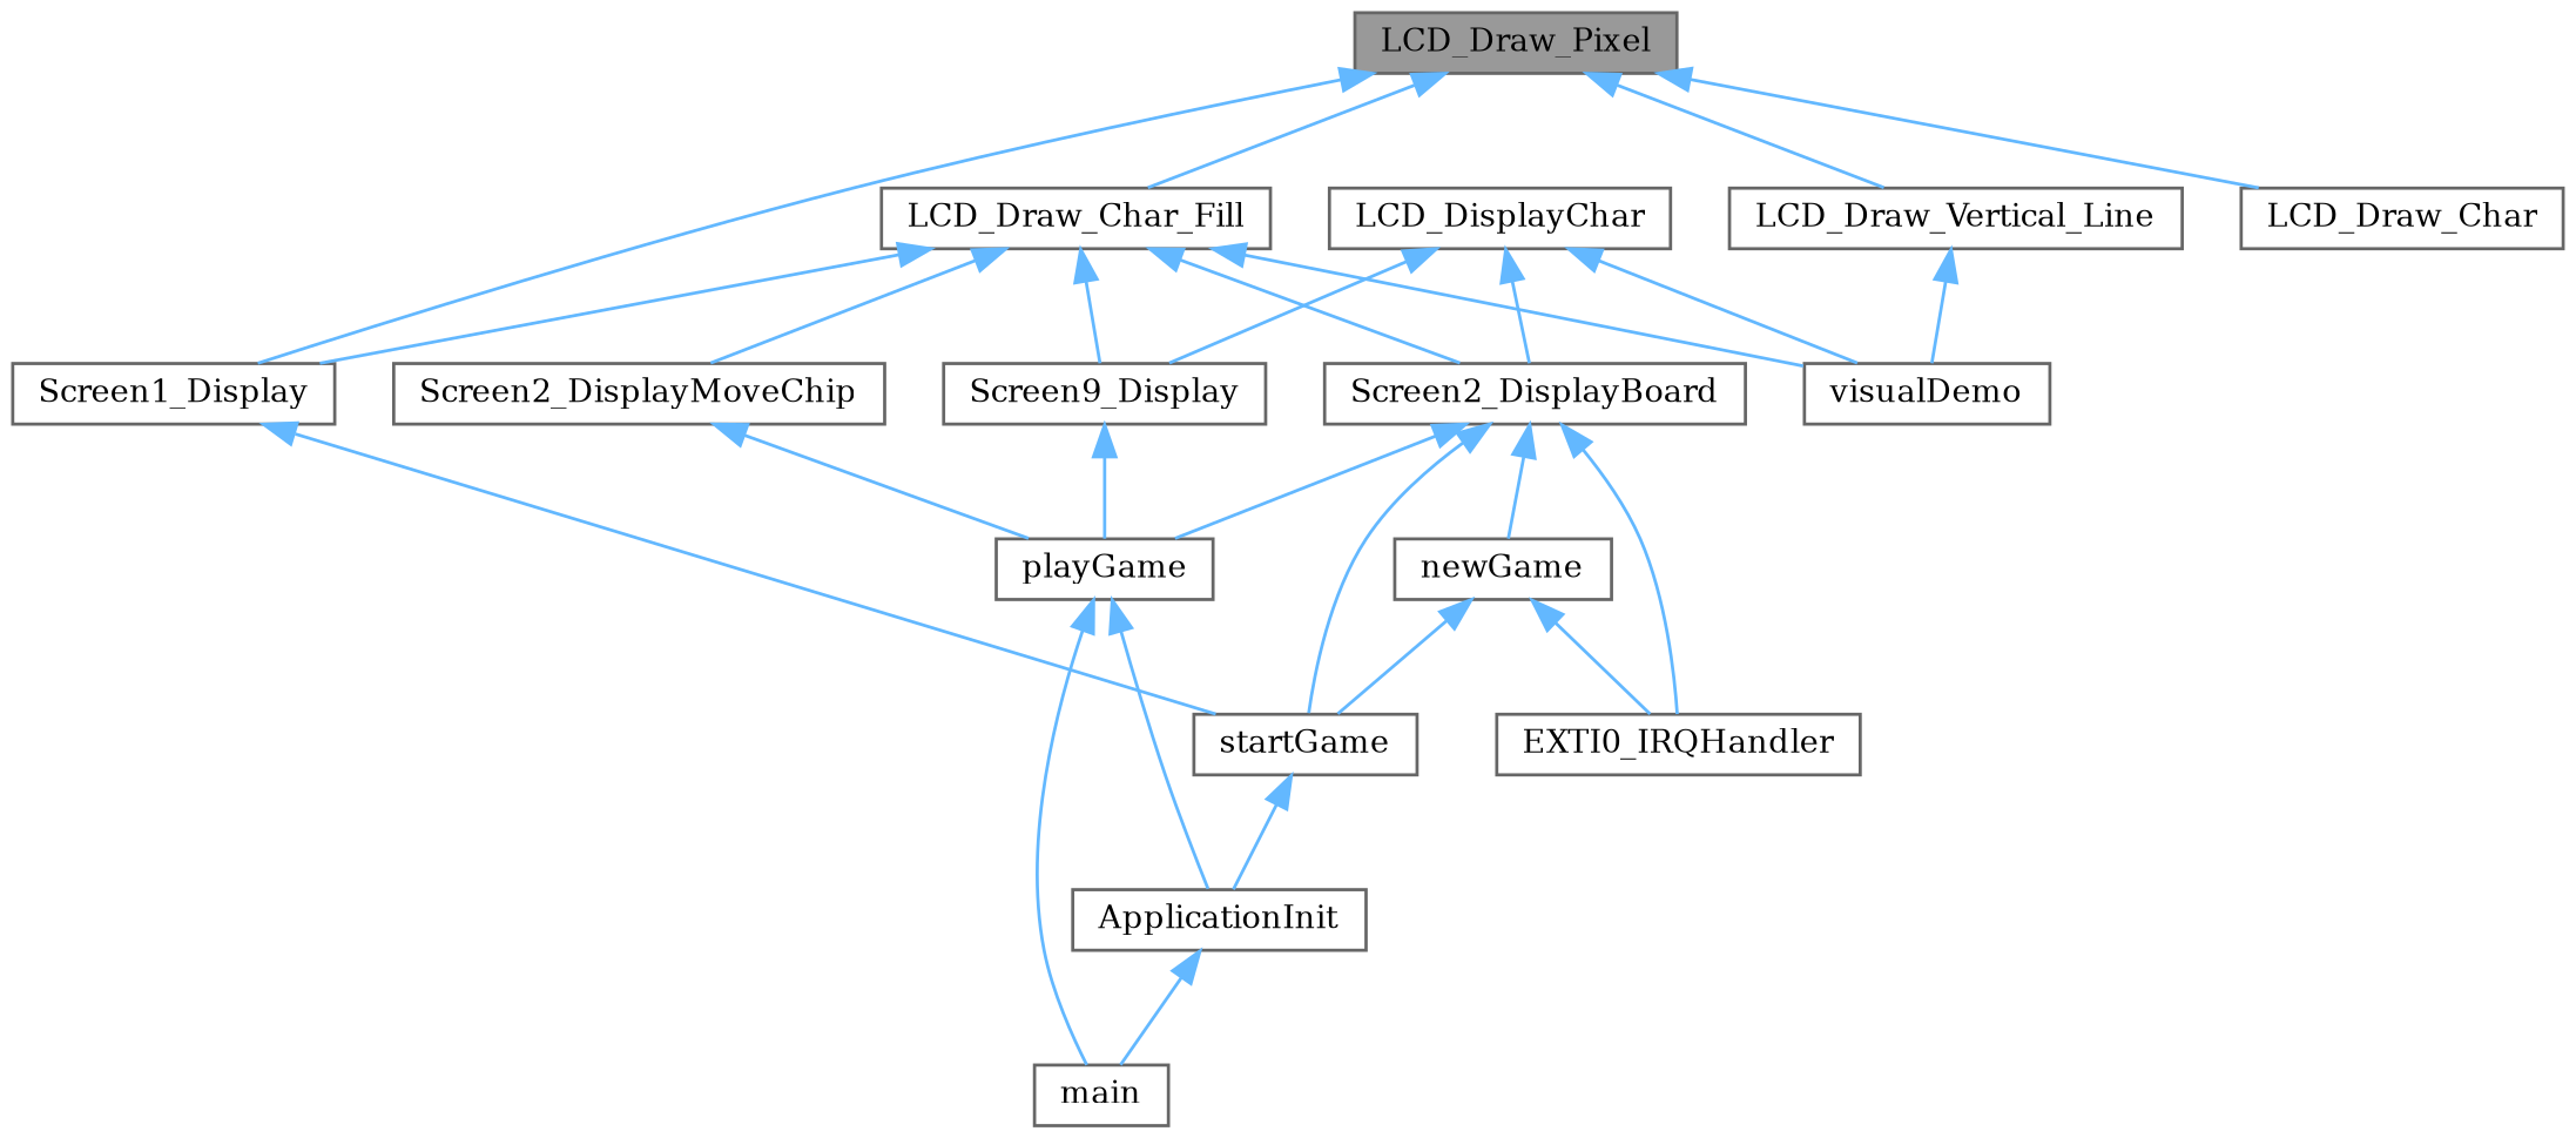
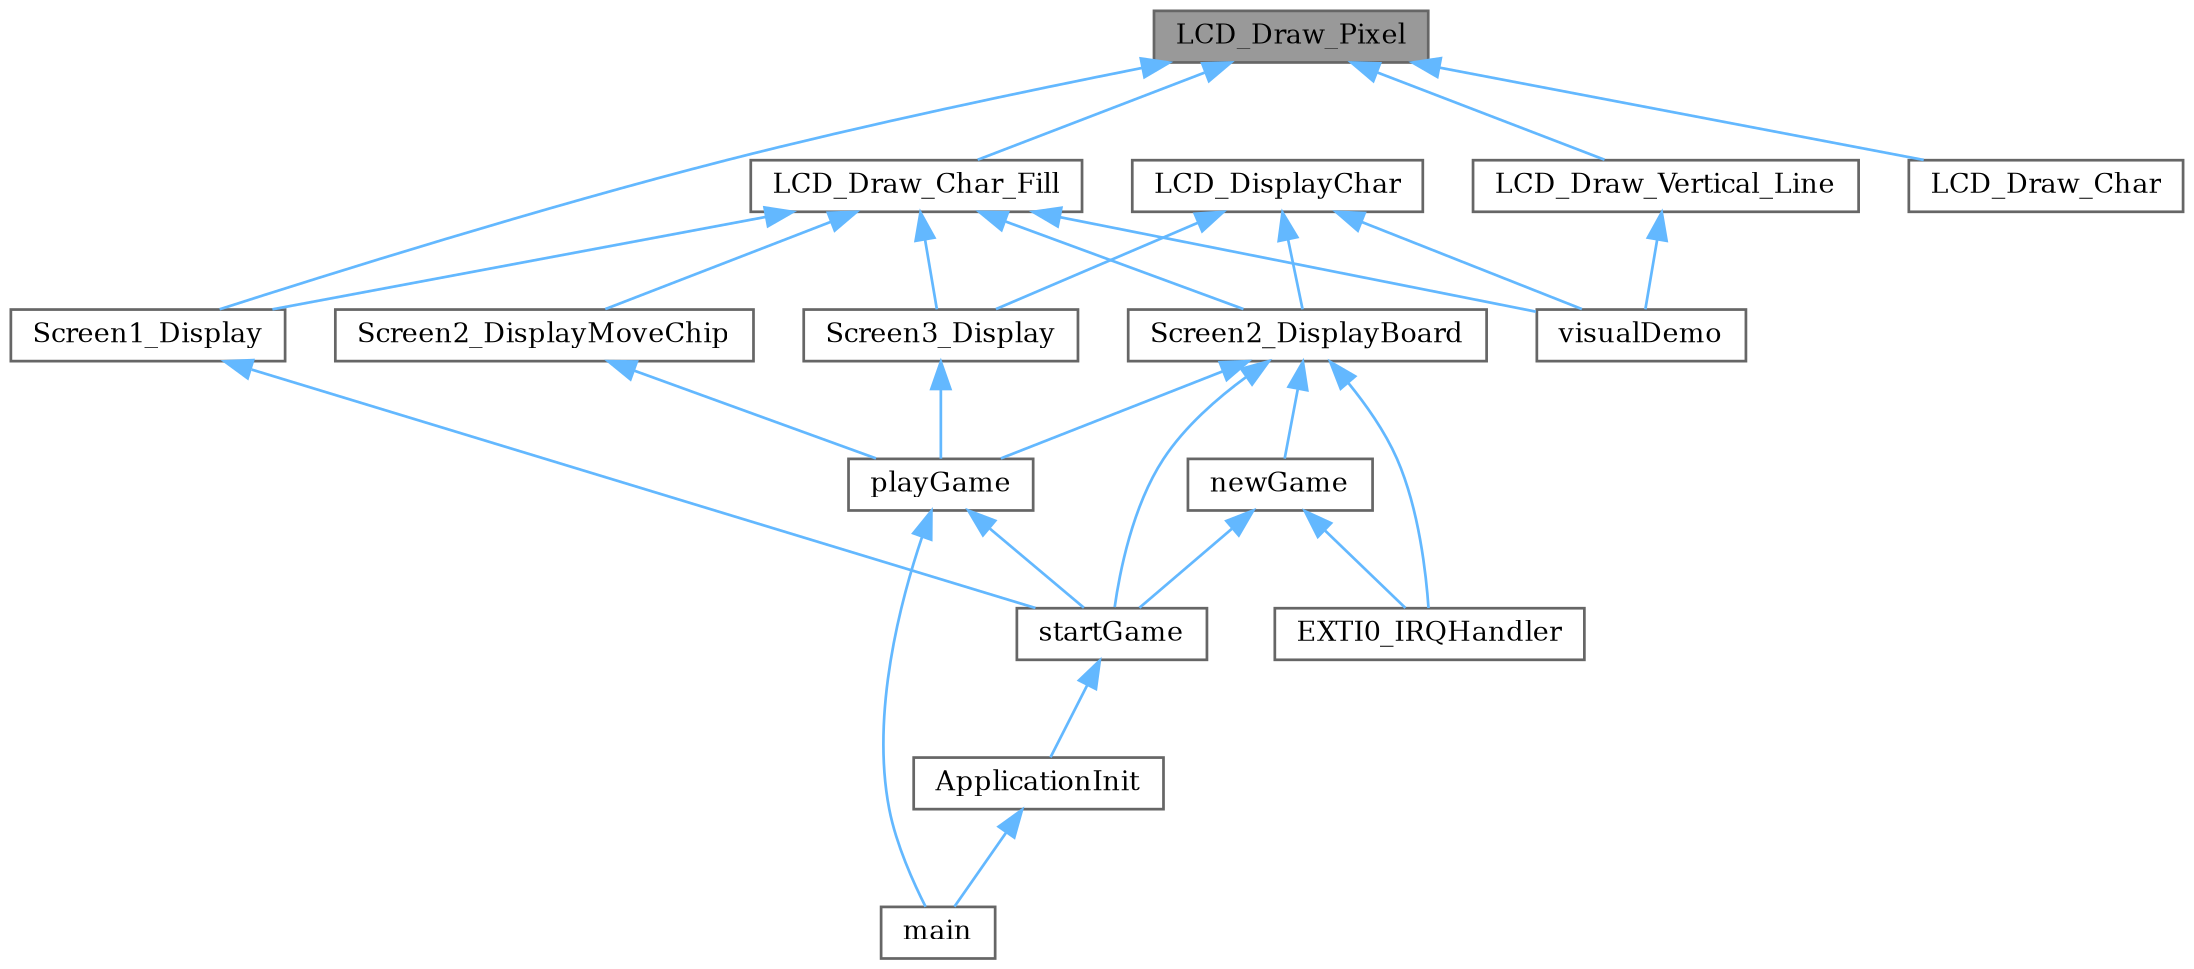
  digraph {
    fontname="DejaVu Serif"
    rankdir=TB
    node [color=grey40 fillcolor=white fontname="DejaVu Serif" fontsize=10 shape=box style=filled]
    edge [color=steelblue1 dir=back fontname="DejaVu Serif" fontsize=10 labelfontname=Helvetica labelfontsize=10 style=solid]
    n1 [color=gray40 fillcolor=grey60 fontcolor=black height=0.2 label=LCD_Draw_Pixel width=0.4]
    n2 [height=0.2 label=LCD_Draw_Char width=0.4]
    n3 [height=0.2 label=LCD_Draw_Char_Fill width=0.4]
    n4 [height=0.2 label=LCD_Draw_Vertical_Line width=0.4]
    n5 [height=0.2 label=Screen1_Display width=0.4]
    n6 [height=0.2 label=Screen2_DisplayBoard width=0.4]
-   n7 [height=0.2 label=Screen9_Display width=0.4]
+   n7 [height=0.2 label=Screen3_Display width=0.4]
    n8 [height=0.2 label=visualDemo width=0.4]
    n9 [height=0.2 label=Screen2_DisplayMoveChip width=0.4]
    n10 [height=0.2 label=LCD_DisplayChar width=0.4]
    n11 [height=0.2 label=startGame width=0.4]
    n12 [height=0.2 label=EXTI0_IRQHandler width=0.4]
    n13 [height=0.2 label=newGame width=0.4]
    n14 [height=0.2 label=playGame width=0.4]
    n15 [height=0.2 label=ApplicationInit width=0.4]
    n16 [height=0.2 label=main width=0.4]
    n1 -> n2
    n1 -> n3
    n1 -> n4
    n1 -> n5
    n3 -> n5
    n3 -> n6
    n3 -> n7
    n3 -> n8
    n3 -> n9
    n4 -> n8
    n5 -> n11
    n6 -> n11
    n6 -> n12
    n6 -> n13
    n6 -> n14
    n7 -> n14
    n9 -> n14
    n10 -> n6
    n10 -> n7
    n10 -> n8
    n11 -> n15
    n13 -> n11
    n13 -> n12
-   n14 -> n15
+   n14 -> n11
    n14 -> n16
    n15 -> n16
  }
